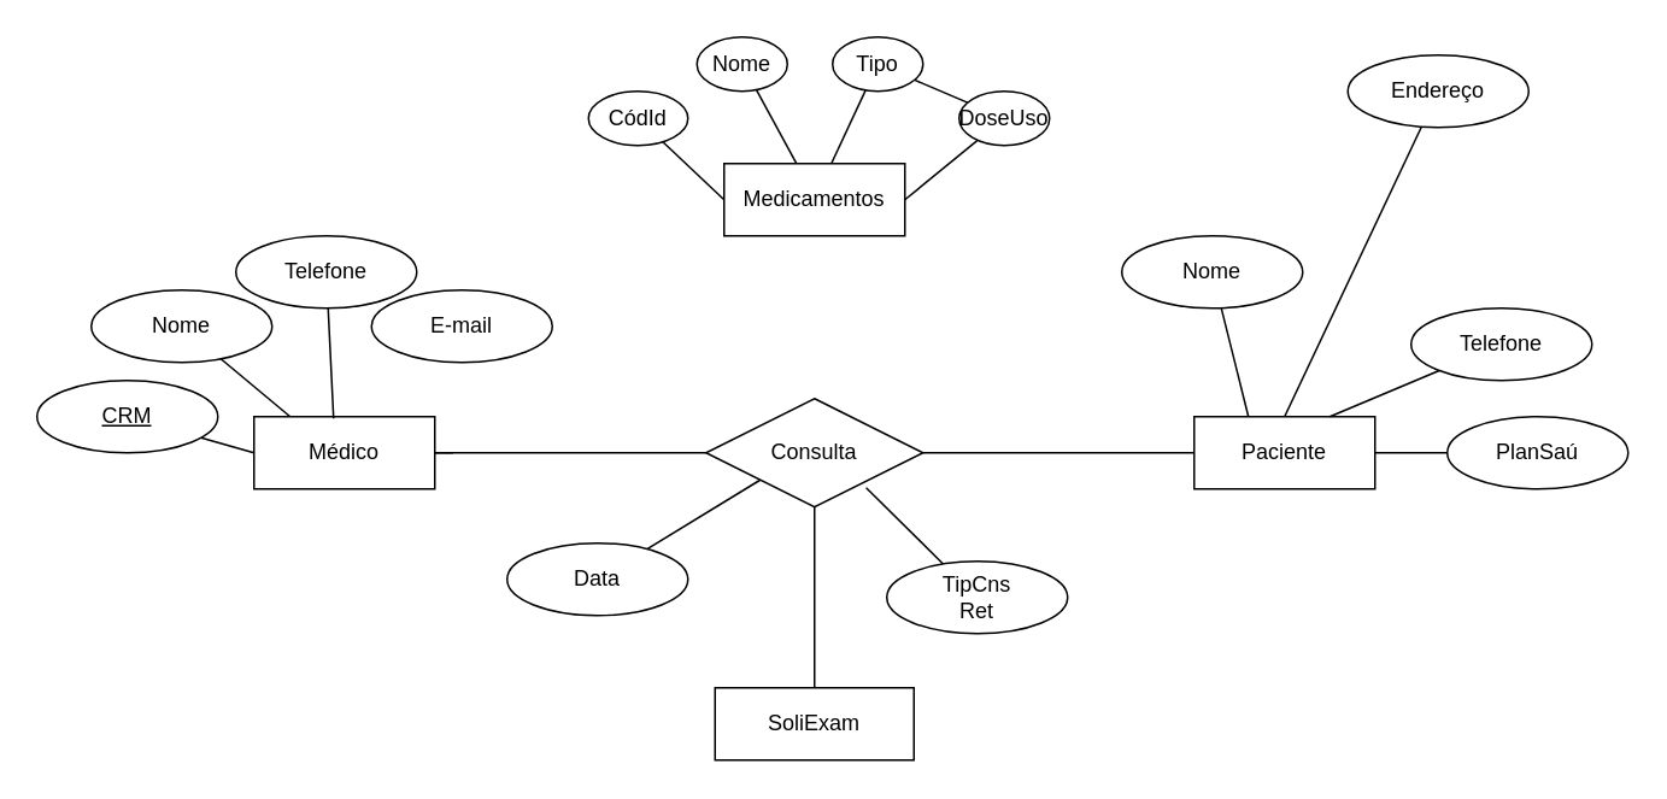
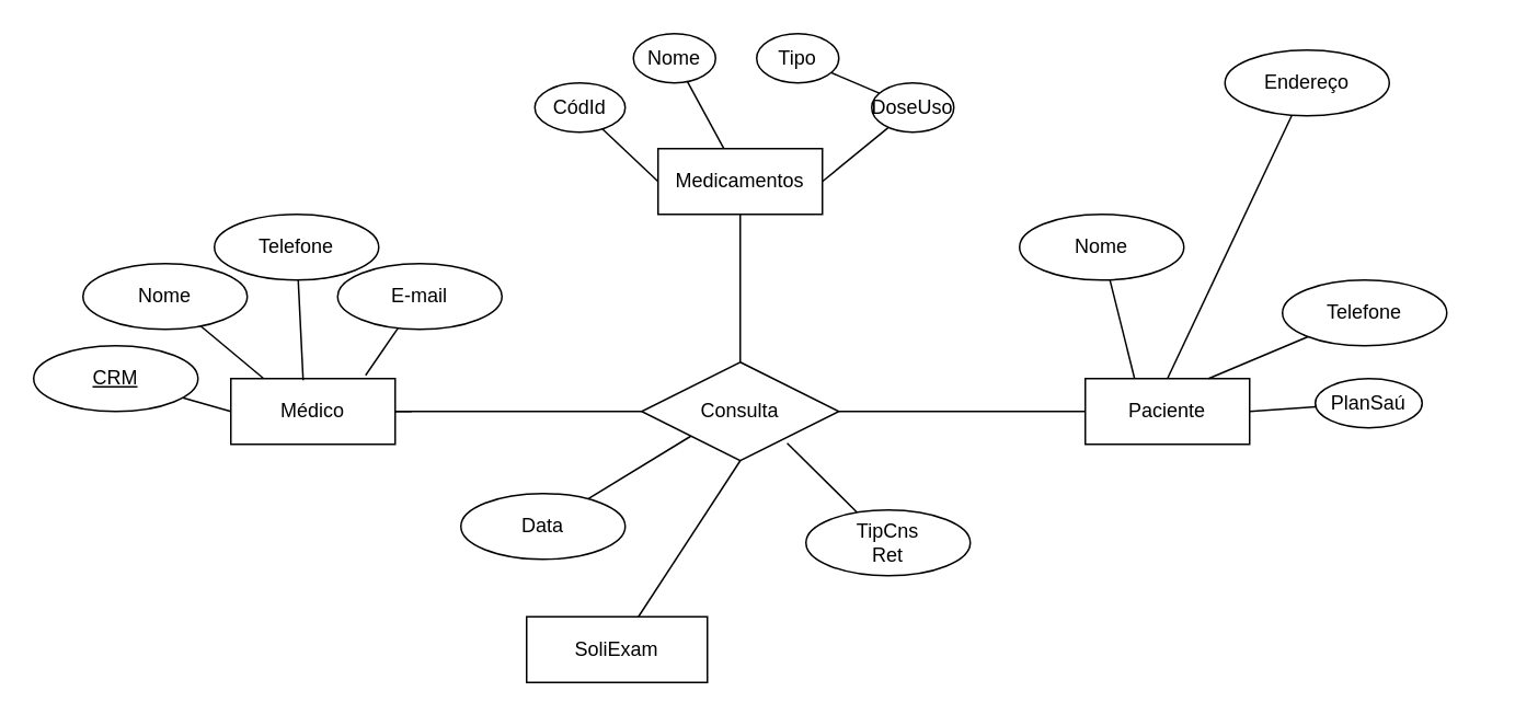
  <mxCell id="0" />
  <mxCell id="1" parent="0" />
  <mxCell id="2" value="Paciente" style="whiteSpace=wrap;html=1;align=center;" vertex="1" parent="1"><mxGeometry x="660" y="230" width="100" height="40" as="geometry" /></mxCell>
  <mxCell id="3" value="Médico" style="whiteSpace=wrap;html=1;align=center;" vertex="1" parent="1"><mxGeometry x="140" y="230" width="100" height="40" as="geometry" /></mxCell>
  <mxCell id="4" style="edgeStyle=none;rounded=0;orthogonalLoop=1;jettySize=auto;html=1;fontColor=#000000;endArrow=none;endFill=0;" edge="1" parent="1" source="5"><mxGeometry relative="1" as="geometry"><mxPoint x="160" y="230" as="targetPoint" /></mxGeometry></mxCell>
  <mxCell id="5" value="Nome" style="ellipse;whiteSpace=wrap;html=1;align=center;fontColor=#000000;strokeColor=default;" vertex="1" parent="1"><mxGeometry x="50" y="160" width="100" height="40" as="geometry" /></mxCell>
  <mxCell id="6" style="edgeStyle=none;rounded=0;orthogonalLoop=1;jettySize=auto;html=1;entryX=0;entryY=0.5;entryDx=0;entryDy=0;fontColor=#000000;endArrow=none;endFill=0;" edge="1" parent="1" source="7" target="3"><mxGeometry relative="1" as="geometry" /></mxCell>
  <mxCell id="7" value="CRM" style="ellipse;whiteSpace=wrap;html=1;align=center;fontStyle=4;fontColor=#000000;strokeColor=default;" vertex="1" parent="1"><mxGeometry x="20" y="210" width="100" height="40" as="geometry" /></mxCell>
  <mxCell id="8" style="edgeStyle=none;rounded=0;orthogonalLoop=1;jettySize=auto;html=1;entryX=0.44;entryY=0.025;entryDx=0;entryDy=0;entryPerimeter=0;fontColor=#000000;endArrow=none;endFill=0;" edge="1" parent="1" source="9" target="3"><mxGeometry relative="1" as="geometry" /></mxCell>
  <mxCell id="9" value="Telefone" style="ellipse;whiteSpace=wrap;html=1;align=center;fontColor=#000000;strokeColor=default;" vertex="1" parent="1"><mxGeometry x="130" y="130" width="100" height="40" as="geometry" /></mxCell>
+ <mxCell id="10" style="edgeStyle=none;rounded=0;orthogonalLoop=1;jettySize=auto;html=1;entryX=0.82;entryY=-0.05;entryDx=0;entryDy=0;entryPerimeter=0;fontColor=#000000;endArrow=none;endFill=0;" edge="1" parent="1" source="11" target="3"><mxGeometry relative="1" as="geometry" /></mxCell>
  <mxCell id="11" value="E-mail" style="ellipse;whiteSpace=wrap;html=1;align=center;fontColor=#000000;strokeColor=default;" vertex="1" parent="1"><mxGeometry x="205" y="160" width="100" height="40" as="geometry" /></mxCell>
  <mxCell id="12" style="edgeStyle=none;rounded=0;orthogonalLoop=1;jettySize=auto;html=1;fontColor=#000000;endArrow=none;endFill=0;" edge="1" parent="1" source="13"><mxGeometry relative="1" as="geometry"><mxPoint x="690" y="230" as="targetPoint" /></mxGeometry></mxCell>
  <mxCell id="13" value="Nome" style="ellipse;whiteSpace=wrap;html=1;align=center;fontColor=#000000;strokeColor=default;" vertex="1" parent="1"><mxGeometry x="620" y="130" width="100" height="40" as="geometry" /></mxCell>
  <mxCell id="14" style="edgeStyle=none;rounded=0;orthogonalLoop=1;jettySize=auto;html=1;entryX=0.5;entryY=0;entryDx=0;entryDy=0;fontColor=#000000;endArrow=none;endFill=0;" edge="1" parent="1" source="15" target="2"><mxGeometry relative="1" as="geometry" /></mxCell>
  <mxCell id="15" value="Endereço" style="ellipse;whiteSpace=wrap;html=1;align=center;fontColor=#000000;strokeColor=default;" vertex="1" parent="1"><mxGeometry x="745" y="30" width="100" height="40" as="geometry" /></mxCell>
  <mxCell id="16" style="edgeStyle=none;rounded=0;orthogonalLoop=1;jettySize=auto;html=1;entryX=0.75;entryY=0;entryDx=0;entryDy=0;fontColor=#000000;endArrow=none;endFill=0;" edge="1" parent="1" source="17" target="2"><mxGeometry relative="1" as="geometry" /></mxCell>
  <mxCell id="17" value="Telefone" style="ellipse;whiteSpace=wrap;html=1;align=center;fontColor=#000000;strokeColor=default;" vertex="1" parent="1"><mxGeometry x="780" y="170" width="100" height="40" as="geometry" /></mxCell>
  <mxCell id="18" style="edgeStyle=none;rounded=0;orthogonalLoop=1;jettySize=auto;html=1;entryX=1;entryY=0.5;entryDx=0;entryDy=0;fontColor=#000000;endArrow=none;endFill=0;" edge="1" parent="1" source="19" target="2"><mxGeometry relative="1" as="geometry" /></mxCell>
- <mxCell id="19" value="PlanSaú" style="ellipse;whiteSpace=wrap;html=1;align=center;fontColor=#000000;strokeColor=default;" vertex="1" parent="1"><mxGeometry x="800" y="230" width="100" height="40" as="geometry" /></mxCell>
+ <mxCell id="19" value="PlanSaú" style="ellipse;whiteSpace=wrap;html=1;align=center;fontColor=#000000;strokeColor=default;" vertex="1" parent="1"><mxGeometry x="800" y="230" width="65" height="30" as="geometry" /></mxCell>
  <mxCell id="20" style="edgeStyle=none;rounded=0;orthogonalLoop=1;jettySize=auto;html=1;entryX=0;entryY=1;entryDx=0;entryDy=0;fontColor=#000000;endArrow=none;endFill=0;" edge="1" parent="1" source="21" target="40"><mxGeometry relative="1" as="geometry"><mxPoint x="407.5" y="270" as="targetPoint" /></mxGeometry></mxCell>
  <mxCell id="21" value="Data" style="ellipse;whiteSpace=wrap;html=1;align=center;fontColor=#000000;strokeColor=default;" vertex="1" parent="1"><mxGeometry x="280" y="300" width="100" height="40" as="geometry" /></mxCell>
  <mxCell id="22" style="edgeStyle=none;rounded=0;orthogonalLoop=1;jettySize=auto;html=1;entryX=0.896;entryY=0.982;entryDx=0;entryDy=0;entryPerimeter=0;fontColor=#000000;endArrow=none;endFill=0;" edge="1" parent="1" source="23"><mxGeometry relative="1" as="geometry"><mxPoint x="478.56" y="269.28" as="targetPoint" /></mxGeometry></mxCell>
  <mxCell id="23" value="TipCns&lt;br&gt;Ret" style="ellipse;whiteSpace=wrap;html=1;align=center;fontColor=#000000;strokeColor=default;" vertex="1" parent="1"><mxGeometry x="490" y="310" width="100" height="40" as="geometry" /></mxCell>
  <mxCell id="24" style="edgeStyle=none;rounded=0;orthogonalLoop=1;jettySize=auto;html=1;entryX=0;entryY=0.5;entryDx=0;entryDy=0;fontColor=#000000;endArrow=none;endFill=0;" edge="1" parent="1" source="25" target="36"><mxGeometry relative="1" as="geometry" /></mxCell>
  <mxCell id="25" value="CódId" style="ellipse;whiteSpace=wrap;html=1;align=center;fontColor=#000000;strokeColor=default;rotation=0;" vertex="1" parent="1"><mxGeometry x="325" y="50" width="55" height="30" as="geometry" /></mxCell>
  <mxCell id="26" style="edgeStyle=none;rounded=0;orthogonalLoop=1;jettySize=auto;html=1;entryX=0.41;entryY=0.044;entryDx=0;entryDy=0;fontColor=#000000;endArrow=none;endFill=0;entryPerimeter=0;" edge="1" parent="1" source="27" target="36"><mxGeometry relative="1" as="geometry" /></mxCell>
  <mxCell id="27" value="Nome" style="ellipse;whiteSpace=wrap;html=1;align=center;fontColor=#000000;strokeColor=default;" vertex="1" parent="1"><mxGeometry x="385" y="20" width="50" height="30" as="geometry" /></mxCell>
  <mxCell id="28" style="edgeStyle=none;rounded=0;orthogonalLoop=1;jettySize=auto;html=1;fontColor=#000000;endArrow=none;endFill=0;" edge="1" parent="1" source="29" target="31"><mxGeometry relative="1" as="geometry" /></mxCell>
  <mxCell id="29" value="Tipo" style="ellipse;whiteSpace=wrap;html=1;align=center;fontColor=#000000;strokeColor=default;" vertex="1" parent="1"><mxGeometry x="460" y="20" width="50" height="30" as="geometry" /></mxCell>
  <mxCell id="30" style="edgeStyle=none;rounded=0;orthogonalLoop=1;jettySize=auto;html=1;entryX=1;entryY=0.5;entryDx=0;entryDy=0;fontColor=#000000;endArrow=none;endFill=0;" edge="1" parent="1" source="31" target="36"><mxGeometry relative="1" as="geometry" /></mxCell>
  <mxCell id="31" value="DoseUso" style="ellipse;whiteSpace=wrap;html=1;align=center;fontColor=#000000;strokeColor=default;" vertex="1" parent="1"><mxGeometry x="530" y="50" width="50" height="30" as="geometry" /></mxCell>
  <mxCell id="32" style="edgeStyle=none;rounded=0;orthogonalLoop=1;jettySize=auto;html=1;fontColor=#000000;endArrow=none;endFill=0;" edge="1" parent="1"><mxGeometry relative="1" as="geometry"><mxPoint x="430" y="230" as="targetPoint" /><mxPoint x="430" y="230" as="sourcePoint" /></mxGeometry></mxCell>
  <mxCell id="33" style="edgeStyle=none;rounded=0;orthogonalLoop=1;jettySize=auto;html=1;entryX=0.5;entryY=1;entryDx=0;entryDy=0;fontColor=#000000;endArrow=none;endFill=0;" edge="1" parent="1" source="34" target="40"><mxGeometry relative="1" as="geometry" /></mxCell>
- <mxCell id="34" value="SoliExam" style="whiteSpace=wrap;html=1;align=center;fontColor=#000000;strokeColor=default;" vertex="1" parent="1"><mxGeometry x="395" y="380" width="110" height="40" as="geometry" /></mxCell>
- <mxCell id="35" style="edgeStyle=none;rounded=0;orthogonalLoop=1;jettySize=auto;html=1;fontColor=#000000;endArrow=none;endFill=0;" edge="1" parent="1" source="36" target="29"><mxGeometry relative="1" as="geometry" /></mxCell>
+ <mxCell id="34" value="SoliExam" style="whiteSpace=wrap;html=1;align=center;fontColor=#000000;strokeColor=default;" vertex="1" parent="1"><mxGeometry x="320" y="375" width="110" height="40" as="geometry" /></mxCell>
+ <mxCell id="35" style="edgeStyle=none;rounded=0;orthogonalLoop=1;jettySize=auto;html=1;entryX=0.5;entryY=0;entryDx=0;entryDy=0;fontColor=#000000;endArrow=none;endFill=0;" edge="1" parent="1" source="36" target="40"><mxGeometry relative="1" as="geometry" /></mxCell>
  <mxCell id="36" value="Medicamentos" style="whiteSpace=wrap;html=1;align=center;fontColor=#000000;strokeColor=default;" vertex="1" parent="1"><mxGeometry x="400" y="90" width="100" height="40" as="geometry" /></mxCell>
  <mxCell id="37" style="edgeStyle=none;rounded=0;orthogonalLoop=1;jettySize=auto;html=1;exitX=0.5;exitY=0;exitDx=0;exitDy=0;fontColor=#000000;endArrow=none;endFill=0;" edge="1" parent="1" source="25" target="25"><mxGeometry relative="1" as="geometry" /></mxCell>
  <mxCell id="38" style="edgeStyle=none;rounded=0;orthogonalLoop=1;jettySize=auto;html=1;entryX=0;entryY=0.5;entryDx=0;entryDy=0;fontColor=#000000;endArrow=none;endFill=0;" edge="1" parent="1" source="40" target="2"><mxGeometry relative="1" as="geometry" /></mxCell>
  <mxCell id="39" style="edgeStyle=none;rounded=0;orthogonalLoop=1;jettySize=auto;html=1;entryX=1;entryY=0.5;entryDx=0;entryDy=0;fontColor=#000000;endArrow=none;endFill=0;" edge="1" parent="1" source="40" target="3"><mxGeometry relative="1" as="geometry" /></mxCell>
  <mxCell id="40" value="Consulta" style="shape=rhombus;perimeter=rhombusPerimeter;whiteSpace=wrap;html=1;align=center;fontColor=#000000;strokeColor=default;" vertex="1" parent="1"><mxGeometry x="390" y="220" width="120" height="60" as="geometry" /></mxCell>
  <mxCell id="41" value="" style="endArrow=none;html=1;rounded=0;fontColor=#000000;" edge="1" parent="1"><mxGeometry relative="1" as="geometry"><mxPoint x="240" y="250" as="sourcePoint" /><mxPoint x="250" y="250" as="targetPoint" /></mxGeometry></mxCell>
